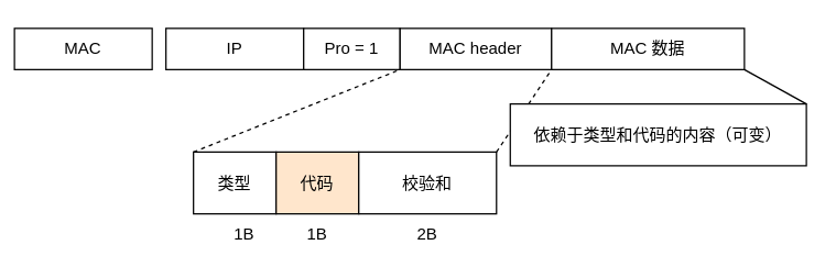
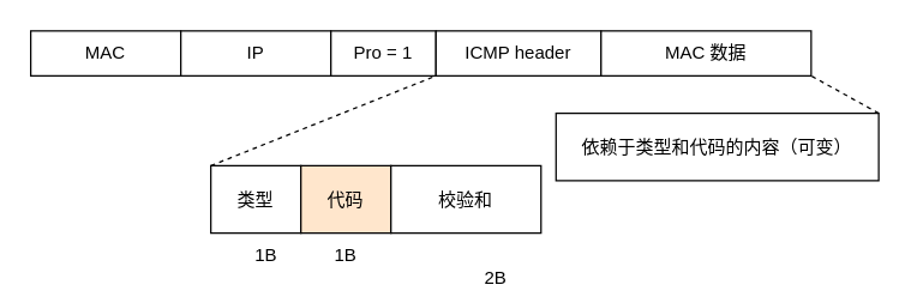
  <mxCell id="0" />
  <mxCell id="1" parent="0" />
- <mxCell id="2" value="MAC" style="rounded=0;whiteSpace=wrap;html=1;" vertex="1" parent="1"><mxGeometry x="10" y="20" width="100" height="30" as="geometry" /></mxCell>
+ <mxCell id="2" value="MAC" style="rounded=0;whiteSpace=wrap;html=1;" vertex="1" parent="1"><mxGeometry x="20" y="20" width="100" height="30" as="geometry" /></mxCell>
  <mxCell id="3" value="IP" style="rounded=0;whiteSpace=wrap;html=1;" vertex="1" parent="1"><mxGeometry x="120" y="20" width="100" height="30" as="geometry" /></mxCell>
  <mxCell id="4" value="" style="endArrow=none;dashed=1;html=1;entryX=0;entryY=1;entryDx=0;entryDy=0;exitX=0;exitY=0;exitDx=0;exitDy=0;" edge="1" parent="1" source="10" target="8"><mxGeometry width="50" height="50" relative="1" as="geometry"><mxPoint x="180" y="240" as="sourcePoint" /><mxPoint x="300" y="170" as="targetPoint" /></mxGeometry></mxCell>
- <mxCell id="5" value="" style="endArrow=none;dashed=1;html=1;entryX=0;entryY=1;entryDx=0;entryDy=0;exitX=1;exitY=0;exitDx=0;exitDy=0;" edge="1" parent="1" source="12" target="9"><mxGeometry width="50" height="50" relative="1" as="geometry"><mxPoint x="640" y="240" as="sourcePoint" /><mxPoint x="540" y="170" as="targetPoint" /></mxGeometry></mxCell>
  <mxCell id="6" value="1B" style="text;html=1;strokeColor=none;fillColor=none;align=center;verticalAlign=middle;whiteSpace=wrap;rounded=0;" vertex="1" parent="1"><mxGeometry x="157" y="160" width="40" height="20" as="geometry" /></mxCell>
  <mxCell id="7" value="Pro = 1" style="rounded=0;whiteSpace=wrap;html=1;" vertex="1" parent="1"><mxGeometry x="220" y="20" width="70" height="30" as="geometry" /></mxCell>
- <mxCell id="8" value="MAC header" style="rounded=0;whiteSpace=wrap;html=1;" vertex="1" parent="1"><mxGeometry x="290" y="20" width="110" height="30" as="geometry" /></mxCell>
+ <mxCell id="8" value="ICMP header" style="rounded=0;whiteSpace=wrap;html=1;" vertex="1" parent="1"><mxGeometry x="290" y="20" width="110" height="30" as="geometry" /></mxCell>
  <mxCell id="9" value="MAC 数据" style="rounded=0;whiteSpace=wrap;html=1;" vertex="1" parent="1"><mxGeometry x="400" y="20" width="140" height="30" as="geometry" /></mxCell>
  <mxCell id="10" value="类型" style="rounded=0;whiteSpace=wrap;html=1;" vertex="1" parent="1"><mxGeometry x="140" y="110" width="60" height="45" as="geometry" /></mxCell>
  <mxCell id="11" value="代码" style="rounded=0;whiteSpace=wrap;html=1;fillColor=#ffe6cc;" vertex="1" parent="1"><mxGeometry x="200" y="110" width="60" height="45" as="geometry" /></mxCell>
  <mxCell id="12" value="校验和" style="rounded=0;whiteSpace=wrap;html=1;" vertex="1" parent="1"><mxGeometry x="260" y="110" width="100" height="45" as="geometry" /></mxCell>
  <mxCell id="13" value="1B" style="text;html=1;strokeColor=none;fillColor=none;align=center;verticalAlign=middle;whiteSpace=wrap;rounded=0;" vertex="1" parent="1"><mxGeometry x="210" y="160" width="40" height="20" as="geometry" /></mxCell>
- <mxCell id="14" value="2B" style="text;html=1;strokeColor=none;fillColor=none;align=center;verticalAlign=middle;whiteSpace=wrap;rounded=0;" vertex="1" parent="1"><mxGeometry x="290" y="160" width="40" height="20" as="geometry" /></mxCell>
+ <mxCell id="14" value="2B" style="text;html=1;strokeColor=none;fillColor=none;align=center;verticalAlign=middle;whiteSpace=wrap;rounded=0;" vertex="1" parent="1"><mxGeometry x="310" y="175" width="40" height="20" as="geometry" /></mxCell>
  <mxCell id="15" value="依赖于类型和代码的内容（可变）" style="rounded=0;whiteSpace=wrap;html=1;" vertex="1" parent="1"><mxGeometry x="370" y="75" width="215" height="45" as="geometry" /></mxCell>
- <mxCell id="16" value="" style="endArrow=none;dashed=0;html=1;entryX=1;entryY=1;entryDx=0;entryDy=0;exitX=1;exitY=0;exitDx=0;exitDy=0;" edge="1" parent="1" source="15" target="9"><mxGeometry width="50" height="50" relative="1" as="geometry"><mxPoint x="380" y="120" as="sourcePoint" /><mxPoint x="410" y="60" as="targetPoint" /></mxGeometry></mxCell>
+ <mxCell id="16" value="" style="endArrow=none;dashed=1;html=1;entryX=1;entryY=1;entryDx=0;entryDy=0;exitX=1;exitY=0;exitDx=0;exitDy=0;" edge="1" parent="1" source="15" target="9"><mxGeometry width="50" height="50" relative="1" as="geometry"><mxPoint x="380" y="120" as="sourcePoint" /><mxPoint x="410" y="60" as="targetPoint" /></mxGeometry></mxCell>
